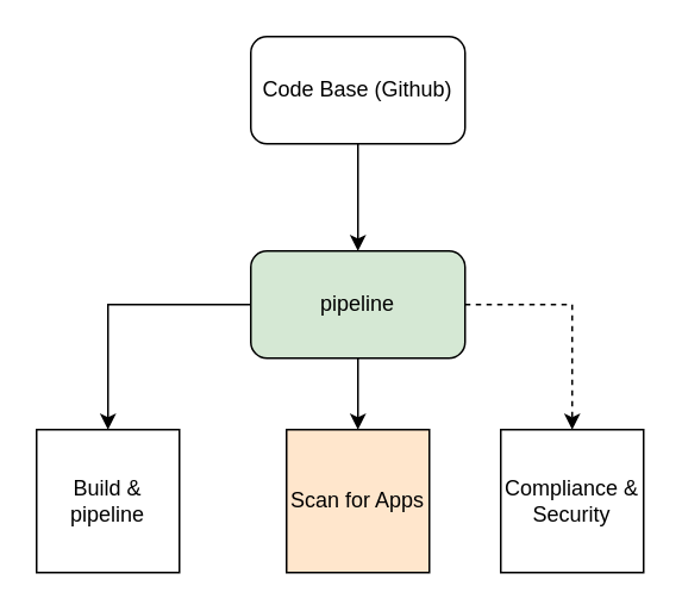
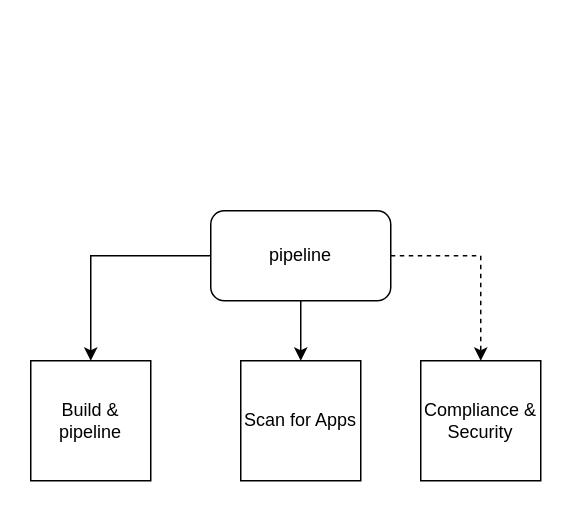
  <mxCell id="0" />
  <mxCell id="1" parent="0" />
- <mxCell id="2" style="edgeStyle=orthogonalEdgeStyle;rounded=0;orthogonalLoop=1;jettySize=auto;html=1;" edge="1" parent="1" source="3" target="7"><mxGeometry relative="1" as="geometry"><mxPoint x="200" y="170" as="targetPoint" /></mxGeometry></mxCell>
- <mxCell id="3" value="Code Base (Github)" style="rounded=1;whiteSpace=wrap;html=1;" vertex="1" parent="1"><mxGeometry x="140" y="20" width="120" height="60" as="geometry" /></mxCell>
  <mxCell id="4" style="edgeStyle=orthogonalEdgeStyle;rounded=0;orthogonalLoop=1;jettySize=auto;html=1;" edge="1" parent="1" source="7" target="8"><mxGeometry relative="1" as="geometry"><mxPoint x="60" y="270" as="targetPoint" /></mxGeometry></mxCell>
  <mxCell id="5" style="edgeStyle=orthogonalEdgeStyle;rounded=0;orthogonalLoop=1;jettySize=auto;html=1;exitX=0.5;exitY=1;exitDx=0;exitDy=0;" edge="1" parent="1" source="7" target="9"><mxGeometry relative="1" as="geometry"><mxPoint x="200" y="280" as="targetPoint" /></mxGeometry></mxCell>
  <mxCell id="6" style="edgeStyle=orthogonalEdgeStyle;rounded=0;orthogonalLoop=1;jettySize=auto;html=1;dashed=1;" edge="1" parent="1" source="7" target="10"><mxGeometry relative="1" as="geometry"><mxPoint x="320" y="260" as="targetPoint" /></mxGeometry></mxCell>
- <mxCell id="7" value="pipeline" style="rounded=1;whiteSpace=wrap;html=1;fillColor=#d5e8d4;" vertex="1" parent="1"><mxGeometry x="140" y="140" width="120" height="60" as="geometry" /></mxCell>
+ <mxCell id="7" value="pipeline" style="rounded=1;whiteSpace=wrap;html=1;" vertex="1" parent="1"><mxGeometry x="140" y="140" width="120" height="60" as="geometry" /></mxCell>
  <mxCell id="8" value="Build &amp;amp; pipeline" style="whiteSpace=wrap;html=1;aspect=fixed;" vertex="1" parent="1"><mxGeometry x="20" y="240" width="80" height="80" as="geometry" /></mxCell>
- <mxCell id="9" value="Scan for Apps" style="whiteSpace=wrap;html=1;aspect=fixed;fillColor=#ffe6cc;" vertex="1" parent="1"><mxGeometry x="160" y="240" width="80" height="80" as="geometry" /></mxCell>
+ <mxCell id="9" value="Scan for Apps" style="whiteSpace=wrap;html=1;aspect=fixed;" vertex="1" parent="1"><mxGeometry x="160" y="240" width="80" height="80" as="geometry" /></mxCell>
  <mxCell id="10" value="Compliance &amp;amp; Security" style="whiteSpace=wrap;html=1;aspect=fixed;" vertex="1" parent="1"><mxGeometry x="280" y="240" width="80" height="80" as="geometry" /></mxCell>
